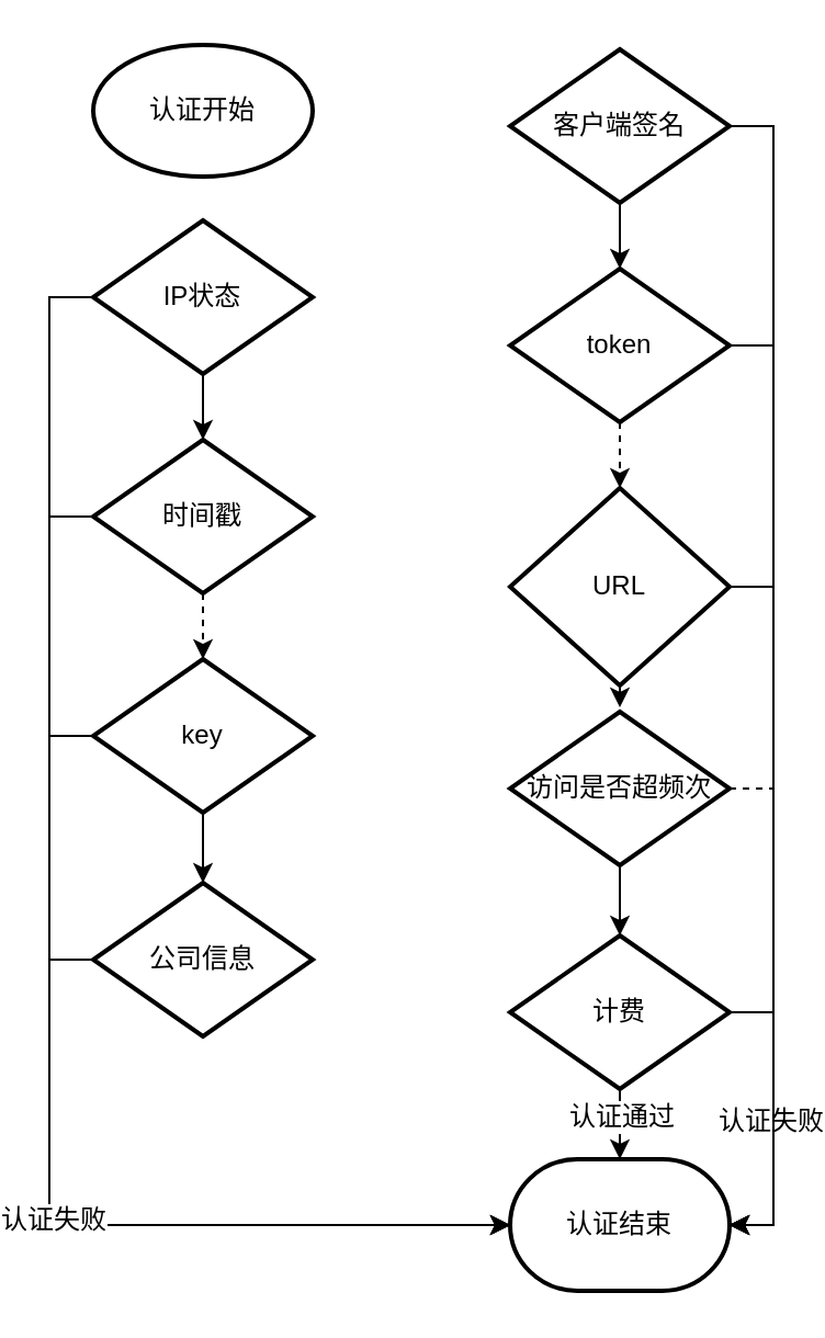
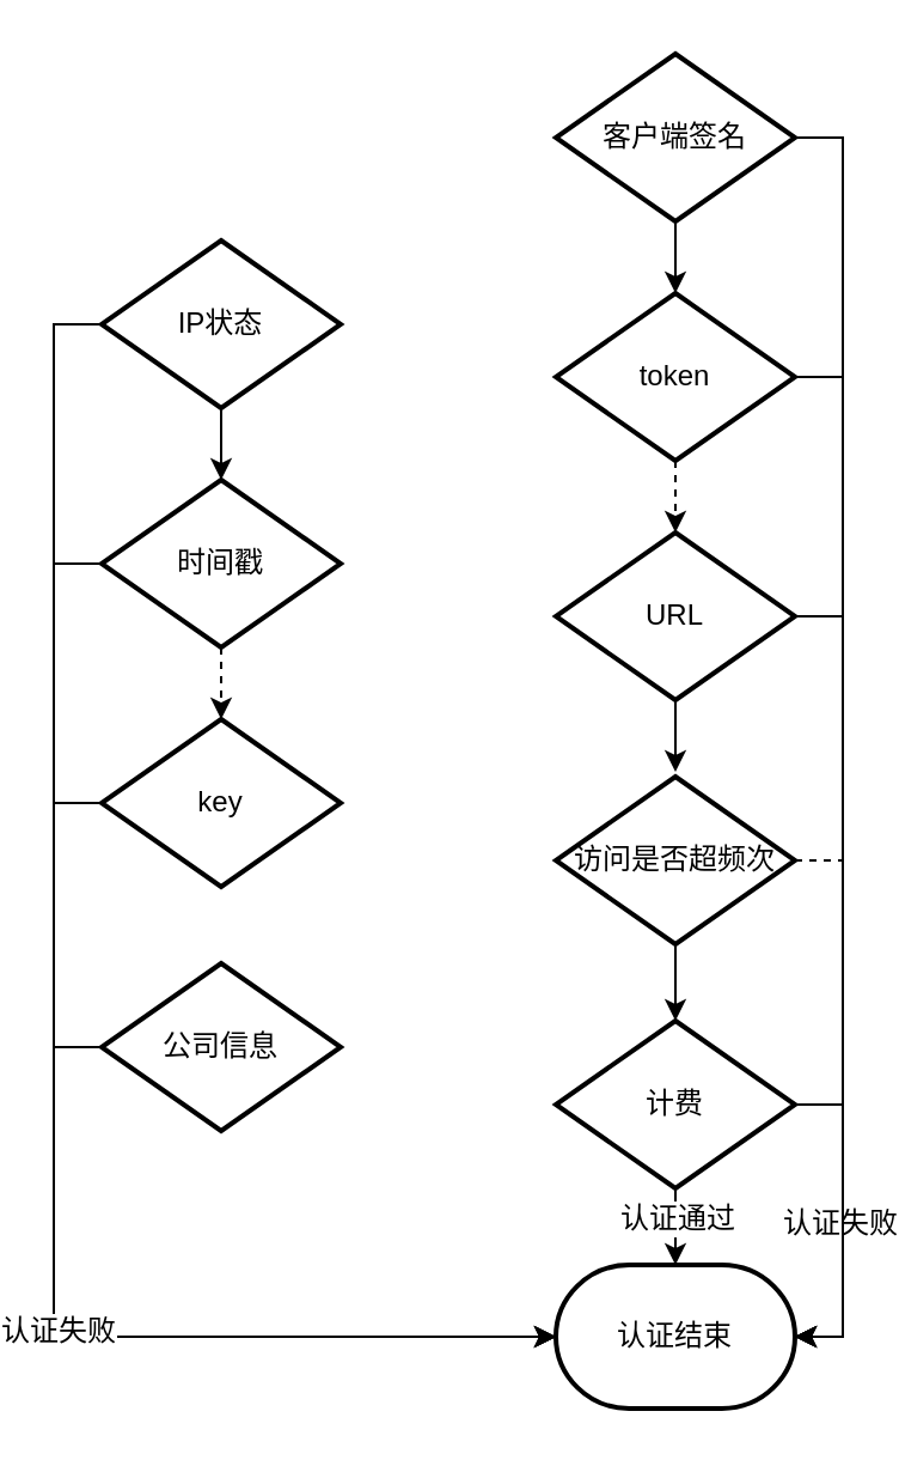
  <mxCell id="0" />
  <mxCell id="1" parent="0" />
- <mxCell id="2" value="认证开始" style="strokeWidth=2;html=1;shape=mxgraph.flowchart.start_1;whiteSpace=wrap;" vertex="1" parent="1"><mxGeometry x="20" y="20" width="100" height="60" as="geometry" /></mxCell>
  <mxCell id="3" style="edgeStyle=orthogonalEdgeStyle;rounded=0;orthogonalLoop=1;jettySize=auto;html=1;exitX=0.5;exitY=1;exitDx=0;exitDy=0;exitPerimeter=0;entryX=0.5;entryY=0;entryDx=0;entryDy=0;entryPerimeter=0;" edge="1" parent="1" source="5" target="8"><mxGeometry relative="1" as="geometry" /></mxCell>
  <mxCell id="4" style="edgeStyle=orthogonalEdgeStyle;rounded=0;orthogonalLoop=1;jettySize=auto;html=1;exitX=0;exitY=0.5;exitDx=0;exitDy=0;exitPerimeter=0;entryX=0;entryY=0.5;entryDx=0;entryDy=0;entryPerimeter=0;" edge="1" parent="1" source="5" target="28"><mxGeometry relative="1" as="geometry" /></mxCell>
  <mxCell id="5" value="IP状态" style="strokeWidth=2;html=1;shape=mxgraph.flowchart.decision;whiteSpace=wrap;" vertex="1" parent="1"><mxGeometry x="20" y="100" width="100" height="70" as="geometry" /></mxCell>
  <mxCell id="6" style="edgeStyle=orthogonalEdgeStyle;rounded=0;orthogonalLoop=1;jettySize=auto;html=1;exitX=0.5;exitY=1;exitDx=0;exitDy=0;exitPerimeter=0;entryX=0.5;entryY=0;entryDx=0;entryDy=0;entryPerimeter=0;dashed=1;" edge="1" parent="1" source="8" target="17"><mxGeometry relative="1" as="geometry" /></mxCell>
  <mxCell id="7" style="edgeStyle=orthogonalEdgeStyle;rounded=0;orthogonalLoop=1;jettySize=auto;html=1;exitX=0;exitY=0.5;exitDx=0;exitDy=0;exitPerimeter=0;entryX=0;entryY=0.5;entryDx=0;entryDy=0;entryPerimeter=0;" edge="1" parent="1" source="8" target="28"><mxGeometry relative="1" as="geometry" /></mxCell>
  <mxCell id="8" value="&lt;span&gt;时间戳&lt;/span&gt;" style="strokeWidth=2;html=1;shape=mxgraph.flowchart.decision;whiteSpace=wrap;" vertex="1" parent="1"><mxGeometry x="20" y="200" width="100" height="70" as="geometry" /></mxCell>
  <mxCell id="9" style="edgeStyle=orthogonalEdgeStyle;rounded=0;orthogonalLoop=1;jettySize=auto;html=1;exitX=0;exitY=0.5;exitDx=0;exitDy=0;exitPerimeter=0;entryX=0;entryY=0.5;entryDx=0;entryDy=0;entryPerimeter=0;" edge="1" parent="1" source="10" target="28"><mxGeometry relative="1" as="geometry" /></mxCell>
  <mxCell id="10" value="公司信息" style="strokeWidth=2;html=1;shape=mxgraph.flowchart.decision;whiteSpace=wrap;" vertex="1" parent="1"><mxGeometry x="20" y="402" width="100" height="70" as="geometry" /></mxCell>
  <mxCell id="11" style="edgeStyle=orthogonalEdgeStyle;rounded=0;orthogonalLoop=1;jettySize=auto;html=1;exitX=0.5;exitY=1;exitDx=0;exitDy=0;exitPerimeter=0;entryX=0.5;entryY=0;entryDx=0;entryDy=0;entryPerimeter=0;" edge="1" parent="1" source="13" target="23"><mxGeometry relative="1" as="geometry" /></mxCell>
  <mxCell id="12" style="edgeStyle=orthogonalEdgeStyle;rounded=0;orthogonalLoop=1;jettySize=auto;html=1;exitX=1;exitY=0.5;exitDx=0;exitDy=0;exitPerimeter=0;entryX=1;entryY=0.5;entryDx=0;entryDy=0;entryPerimeter=0;" edge="1" parent="1" source="13" target="28"><mxGeometry relative="1" as="geometry" /></mxCell>
  <mxCell id="13" value="&lt;span&gt;客户端签名&lt;/span&gt;" style="strokeWidth=2;html=1;shape=mxgraph.flowchart.decision;whiteSpace=wrap;" vertex="1" parent="1"><mxGeometry x="210" y="22" width="100" height="70" as="geometry" /></mxCell>
- <mxCell id="14" style="edgeStyle=orthogonalEdgeStyle;rounded=0;orthogonalLoop=1;jettySize=auto;html=1;exitX=0.5;exitY=1;exitDx=0;exitDy=0;exitPerimeter=0;entryX=0.5;entryY=0;entryDx=0;entryDy=0;entryPerimeter=0;" edge="1" parent="1" source="17" target="10"><mxGeometry relative="1" as="geometry" /></mxCell>
  <mxCell id="15" style="edgeStyle=orthogonalEdgeStyle;rounded=0;orthogonalLoop=1;jettySize=auto;html=1;exitX=0;exitY=0.5;exitDx=0;exitDy=0;exitPerimeter=0;entryX=0;entryY=0.5;entryDx=0;entryDy=0;entryPerimeter=0;" edge="1" parent="1" source="17" target="28"><mxGeometry relative="1" as="geometry" /></mxCell>
  <mxCell id="16" value="认证失败" style="text;html=1;resizable=0;points=[];align=center;verticalAlign=middle;labelBackgroundColor=#ffffff;" vertex="1" connectable="0" parent="15"><mxGeometry x="0.059" y="1" relative="1" as="geometry"><mxPoint as="offset" /></mxGeometry></mxCell>
  <mxCell id="17" value="key" style="strokeWidth=2;html=1;shape=mxgraph.flowchart.decision;whiteSpace=wrap;" vertex="1" parent="1"><mxGeometry x="20" y="300" width="100" height="70" as="geometry" /></mxCell>
  <mxCell id="18" style="edgeStyle=orthogonalEdgeStyle;rounded=0;orthogonalLoop=1;jettySize=auto;html=1;exitX=0.5;exitY=1;exitDx=0;exitDy=0;exitPerimeter=0;" edge="1" parent="1" source="20"><mxGeometry relative="1" as="geometry"><mxPoint x="260" y="322" as="targetPoint" /></mxGeometry></mxCell>
  <mxCell id="19" style="edgeStyle=orthogonalEdgeStyle;rounded=0;orthogonalLoop=1;jettySize=auto;html=1;exitX=1;exitY=0.5;exitDx=0;exitDy=0;exitPerimeter=0;entryX=1;entryY=0.5;entryDx=0;entryDy=0;entryPerimeter=0;" edge="1" parent="1" source="20" target="28"><mxGeometry relative="1" as="geometry" /></mxCell>
- <mxCell id="20" value="&lt;span&gt;URL&lt;/span&gt;" style="strokeWidth=2;html=1;shape=mxgraph.flowchart.decision;whiteSpace=wrap;" vertex="1" parent="1"><mxGeometry x="210" y="222" width="100" height="90" as="geometry" /></mxCell>
+ <mxCell id="20" value="&lt;span&gt;URL&lt;/span&gt;" style="strokeWidth=2;html=1;shape=mxgraph.flowchart.decision;whiteSpace=wrap;" vertex="1" parent="1"><mxGeometry x="210" y="222" width="100" height="70" as="geometry" /></mxCell>
  <mxCell id="21" style="edgeStyle=orthogonalEdgeStyle;rounded=0;orthogonalLoop=1;jettySize=auto;html=1;exitX=0.5;exitY=1;exitDx=0;exitDy=0;exitPerimeter=0;entryX=0.5;entryY=0;entryDx=0;entryDy=0;entryPerimeter=0;dashed=1;" edge="1" parent="1" source="23" target="20"><mxGeometry relative="1" as="geometry" /></mxCell>
  <mxCell id="22" style="edgeStyle=orthogonalEdgeStyle;rounded=0;orthogonalLoop=1;jettySize=auto;html=1;exitX=1;exitY=0.5;exitDx=0;exitDy=0;exitPerimeter=0;entryX=1;entryY=0.5;entryDx=0;entryDy=0;entryPerimeter=0;" edge="1" parent="1" source="23" target="28"><mxGeometry relative="1" as="geometry" /></mxCell>
  <mxCell id="23" value="&lt;span&gt;token&lt;/span&gt;" style="strokeWidth=2;html=1;shape=mxgraph.flowchart.decision;whiteSpace=wrap;" vertex="1" parent="1"><mxGeometry x="210" y="122" width="100" height="70" as="geometry" /></mxCell>
  <mxCell id="24" style="edgeStyle=orthogonalEdgeStyle;rounded=0;orthogonalLoop=1;jettySize=auto;html=1;exitX=1;exitY=0.5;exitDx=0;exitDy=0;exitPerimeter=0;entryX=1;entryY=0.5;entryDx=0;entryDy=0;entryPerimeter=0;dashed=1;" edge="1" parent="1" source="27" target="28"><mxGeometry relative="1" as="geometry" /></mxCell>
  <mxCell id="25" value="认证失败" style="text;html=1;resizable=0;points=[];align=center;verticalAlign=middle;labelBackgroundColor=#ffffff;" vertex="1" connectable="0" parent="24"><mxGeometry x="-0.455" relative="1" as="geometry"><mxPoint x="-2" y="106" as="offset" /></mxGeometry></mxCell>
  <mxCell id="26" style="edgeStyle=orthogonalEdgeStyle;rounded=0;orthogonalLoop=1;jettySize=auto;html=1;exitX=0.5;exitY=1;exitDx=0;exitDy=0;exitPerimeter=0;entryX=0.5;entryY=0;entryDx=0;entryDy=0;entryPerimeter=0;" edge="1" parent="1" source="27" target="32"><mxGeometry relative="1" as="geometry" /></mxCell>
  <mxCell id="27" value="&lt;span&gt;访问是否超频次&lt;/span&gt;" style="strokeWidth=2;html=1;shape=mxgraph.flowchart.decision;whiteSpace=wrap;" vertex="1" parent="1"><mxGeometry x="210" y="324" width="100" height="70" as="geometry" /></mxCell>
  <mxCell id="28" value="认证结束" style="strokeWidth=2;html=1;shape=mxgraph.flowchart.terminator;whiteSpace=wrap;" vertex="1" parent="1"><mxGeometry x="210" y="528" width="100" height="60" as="geometry" /></mxCell>
  <mxCell id="29" style="edgeStyle=orthogonalEdgeStyle;rounded=0;orthogonalLoop=1;jettySize=auto;html=1;exitX=1;exitY=0.5;exitDx=0;exitDy=0;exitPerimeter=0;entryX=1;entryY=0.5;entryDx=0;entryDy=0;entryPerimeter=0;" edge="1" parent="1" source="32" target="28"><mxGeometry relative="1" as="geometry" /></mxCell>
  <mxCell id="30" style="edgeStyle=orthogonalEdgeStyle;rounded=0;orthogonalLoop=1;jettySize=auto;html=1;exitX=0.5;exitY=1;exitDx=0;exitDy=0;exitPerimeter=0;entryX=0.5;entryY=0;entryDx=0;entryDy=0;entryPerimeter=0;" edge="1" parent="1" source="32" target="28"><mxGeometry relative="1" as="geometry" /></mxCell>
  <mxCell id="31" value="认证通过" style="text;html=1;resizable=0;points=[];align=center;verticalAlign=middle;labelBackgroundColor=#ffffff;" vertex="1" connectable="0" parent="30"><mxGeometry x="-0.281" relative="1" as="geometry"><mxPoint as="offset" /></mxGeometry></mxCell>
  <mxCell id="32" value="&lt;span&gt;计费&lt;/span&gt;" style="strokeWidth=2;html=1;shape=mxgraph.flowchart.decision;whiteSpace=wrap;" vertex="1" parent="1"><mxGeometry x="210" y="426" width="100" height="70" as="geometry" /></mxCell>
